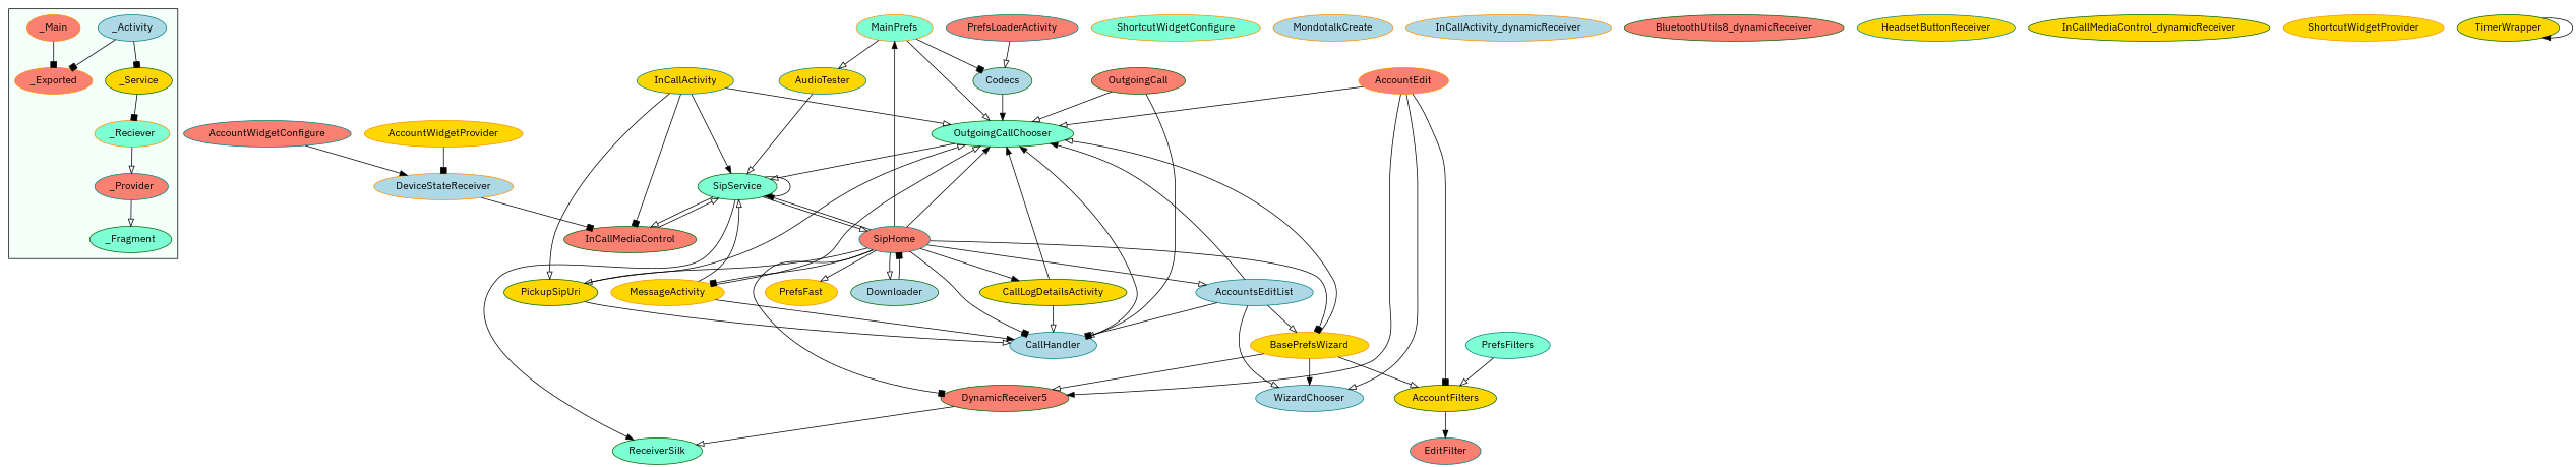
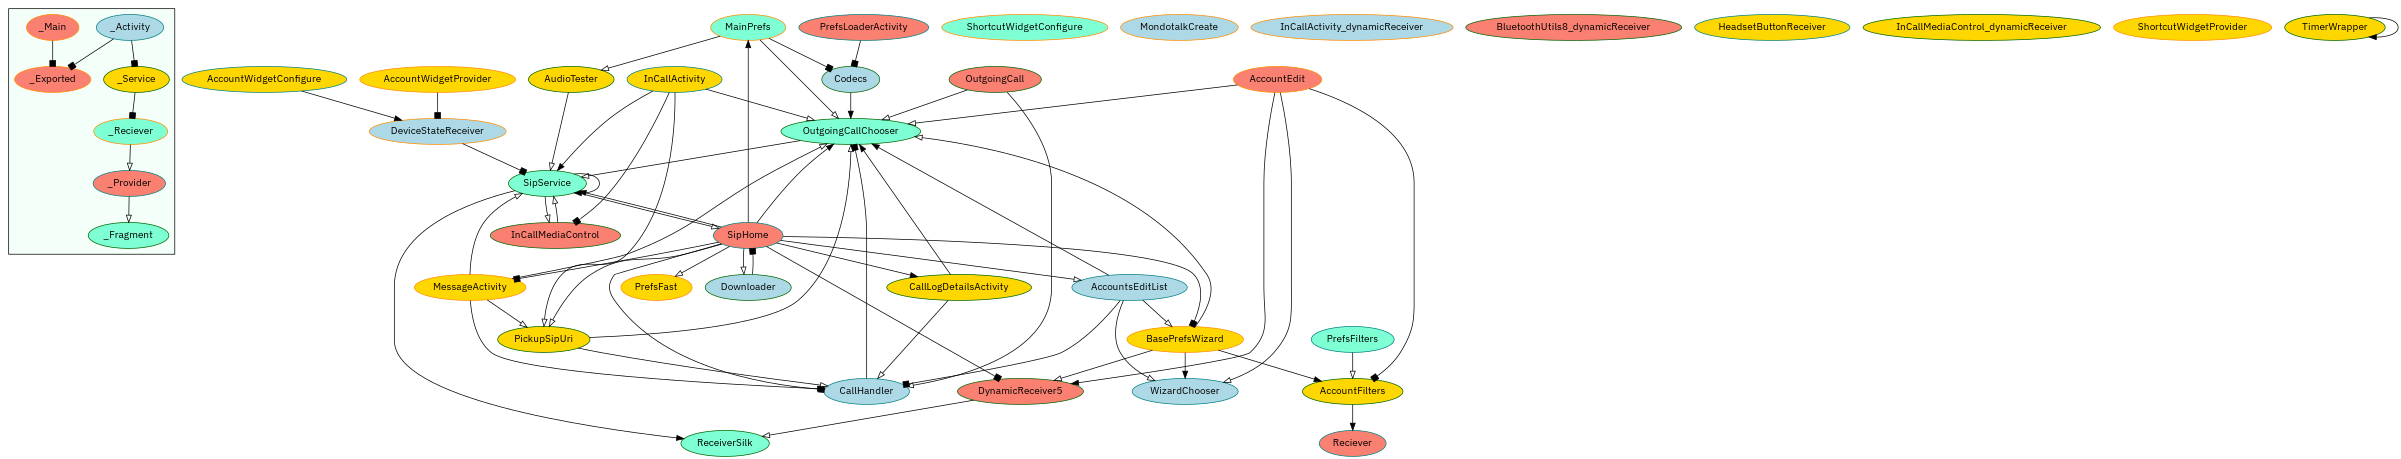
  digraph {
    fontname="IBM Plex Sans"
    node [color=darkgreen fillcolor=gold fontname="IBM Plex Sans" style=filled]
    edge [arrowhead=onormal fontname="IBM Plex Sans"]
    _Activity [color=teal fillcolor=lightblue]
    _Service
    _Reciever [color=darkorange fillcolor=aquamarine]
    _Provider [color=teal fillcolor=salmon]
    _Fragment [fillcolor=aquamarine]
    _Main [color=darkorange fillcolor=salmon]
    _Exported [color=darkorange fillcolor=salmon]
    MainPrefs [color=darkorange fillcolor=aquamarine]
    Codecs [fillcolor=lightblue]
-   AudioTester [color=teal]
+   AudioTester
    OutgoingCallChooser [fillcolor=aquamarine]
    SipService [fillcolor=aquamarine]
    PrefsFast [color=darkorange]
    ShortcutWidgetConfigure [color=darkorange fillcolor=aquamarine]
-   EditFilter [color=teal fillcolor=salmon]
+   EditFilter [color=teal fillcolor=salmon label=Reciever]
    BasePrefsWizard [color=darkorange]
    WizardChooser [color=teal fillcolor=lightblue]
    AccountFilters
    DynamicReceiver5 [fillcolor=salmon]
    ReceiverSilk [fillcolor=aquamarine]
    SipHome [color=teal fillcolor=salmon]
    PickupSipUri
    CallLogDetailsActivity
    MessageActivity [color=darkorange]
    AccountsEditList [color=teal fillcolor=lightblue]
    Downloader [fillcolor=lightblue]
    CallHandler [color=teal fillcolor=lightblue]
    InCallMediaControl [fillcolor=salmon]
    PrefsLoaderActivity [color=teal fillcolor=salmon]
    PrefsFilters [color=teal fillcolor=aquamarine]
-   AccountWidgetConfigure [color=teal fillcolor=salmon]
+   AccountWidgetConfigure [color=teal]
    DeviceStateReceiver [color=darkorange fillcolor=lightblue]
    InCallActivity [color=teal]
    AccountEdit [color=darkorange fillcolor=salmon]
    MondotalkCreate [color=darkorange fillcolor=lightblue]
    InCallActivity_dynamicReceiver [color=darkorange fillcolor=lightblue]
    BluetoothUtils8_dynamicReceiver [fillcolor=salmon]
    HeadsetButtonReceiver [color=teal]
    InCallMediaControl_dynamicReceiver
    OutgoingCall [fillcolor=salmon]
    ShortcutWidgetProvider [color=darkorange]
    AccountWidgetProvider [color=darkorange]
    TimerWrapper
    subgraph cluster_1 {
      bgcolor=mintcream
      _Activity
      _Service
      _Reciever
      _Provider
      _Fragment
      _Main
      _Exported
    }
    _Activity -> _Service [arrowhead=box]
    _Activity -> _Exported [arrowhead=box]
    _Service -> _Reciever [arrowhead=box]
    _Reciever -> _Provider
    _Provider -> _Fragment
    _Main -> _Exported [arrowhead=box]
    MainPrefs -> Codecs [arrowhead=box]
    MainPrefs -> AudioTester
    MainPrefs -> OutgoingCallChooser
    Codecs -> OutgoingCallChooser [arrowhead=normal]
    AudioTester -> SipService
    OutgoingCallChooser -> SipService
    SipService -> SipService [arrowhead=normal]
    SipService -> ReceiverSilk [arrowhead=normal]
    SipService -> SipHome
    SipService -> InCallMediaControl
    BasePrefsWizard -> OutgoingCallChooser
    BasePrefsWizard -> WizardChooser [arrowhead=normal]
-   BasePrefsWizard -> AccountFilters
+   BasePrefsWizard -> AccountFilters [arrowhead=normal]
    BasePrefsWizard -> DynamicReceiver5
    AccountFilters -> EditFilter [arrowhead=normal]
    DynamicReceiver5 -> ReceiverSilk
    SipHome -> MainPrefs [arrowhead=normal]
    SipHome -> OutgoingCallChooser [arrowhead=normal]
    SipHome -> SipService [arrowhead=normal]
    SipHome -> PrefsFast
    SipHome -> BasePrefsWizard [arrowhead=box]
    SipHome -> DynamicReceiver5 [arrowhead=box]
    SipHome -> PickupSipUri
    SipHome -> CallLogDetailsActivity [arrowhead=normal]
    SipHome -> MessageActivity [arrowhead=box]
    SipHome -> AccountsEditList
    SipHome -> Downloader
    SipHome -> CallHandler [arrowhead=box]
    PickupSipUri -> OutgoingCallChooser
    PickupSipUri -> CallHandler
    CallLogDetailsActivity -> OutgoingCallChooser [arrowhead=normal]
    CallLogDetailsActivity -> CallHandler
    MessageActivity -> OutgoingCallChooser
    MessageActivity -> SipService
+   MessageActivity -> PickupSipUri
    MessageActivity -> CallHandler [arrowhead=normal]
    AccountsEditList -> OutgoingCallChooser [arrowhead=normal]
    AccountsEditList -> BasePrefsWizard
    AccountsEditList -> WizardChooser
    AccountsEditList -> CallHandler [arrowhead=box]
    Downloader -> SipHome [arrowhead=box]
-   CallHandler -> OutgoingCallChooser [arrowhead=normal]
+   CallHandler -> OutgoingCallChooser [arrowhead=box]
    InCallMediaControl -> SipService
-   PrefsLoaderActivity -> Codecs
+   PrefsLoaderActivity -> Codecs [arrowhead=box]
    PrefsFilters -> AccountFilters
    AccountWidgetConfigure -> DeviceStateReceiver [arrowhead=normal]
-   DeviceStateReceiver -> InCallMediaControl [arrowhead=box]
+   DeviceStateReceiver -> SipService [arrowhead=box]
    InCallActivity -> OutgoingCallChooser
    InCallActivity -> SipService [arrowhead=normal]
    InCallActivity -> PickupSipUri
    InCallActivity -> InCallMediaControl [arrowhead=box]
    AccountEdit -> OutgoingCallChooser
    AccountEdit -> WizardChooser
    AccountEdit -> AccountFilters [arrowhead=box]
    AccountEdit -> DynamicReceiver5 [arrowhead=normal]
    OutgoingCall -> OutgoingCallChooser
    OutgoingCall -> CallHandler
    AccountWidgetProvider -> DeviceStateReceiver [arrowhead=box]
    TimerWrapper -> TimerWrapper [arrowhead=normal]
  }
